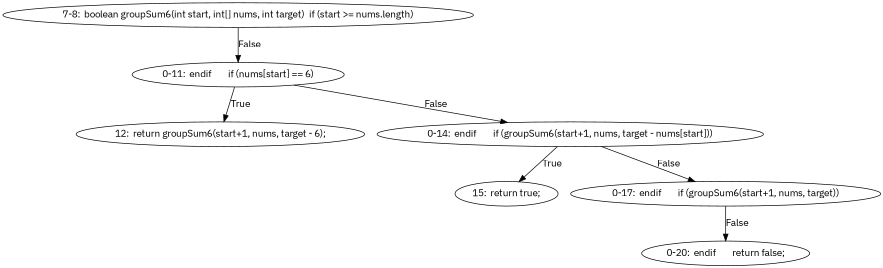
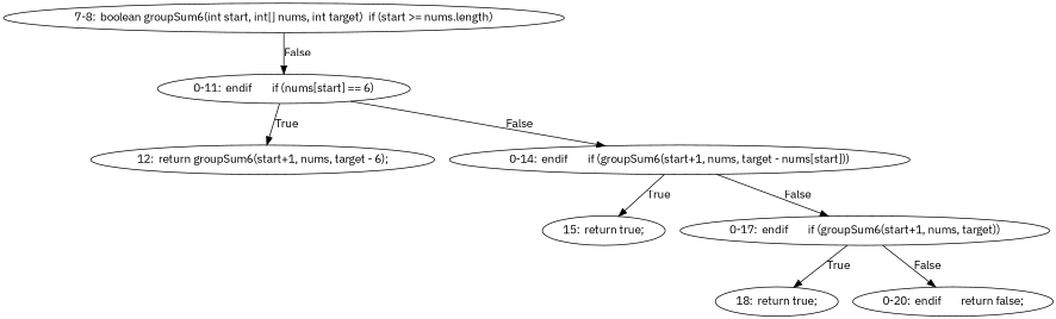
  digraph {
    fontname="IBM Plex Sans"
    node [fontname="IBM Plex Sans"]
    edge [fontname="IBM Plex Sans"]
    n1 [label="7-8:  boolean groupSum6(int start, int[] nums, int target)	if (start >= nums.length)"]
    n2 [label="0-11:  endif	if (nums[start] == 6)"]
    n3 [label="12:  return groupSum6(start+1, nums, target - 6);"]
    n4 [label="0-14:  endif	if (groupSum6(start+1, nums, target - nums[start]))"]
    n5 [label="15:  return true;"]
    n6 [label="0-17:  endif	if (groupSum6(start+1, nums, target))"]
+   n7 [label="18:  return true;"]
    n8 [label="0-20:  endif	return false;"]
    n1 -> n2 [label=False]
    n2 -> n3 [label=True]
    n2 -> n4 [label=False]
    n4 -> n5 [label=True]
    n4 -> n6 [label=False]
+   n6 -> n7 [label=True]
    n6 -> n8 [label=False]
  }
